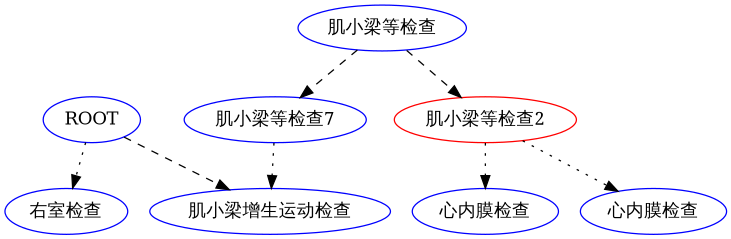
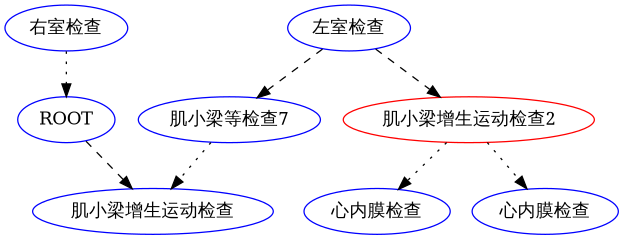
  digraph {
    node [color=blue fontname=SimSun]
    edge [fontname=SimSun style=dotted]
    n1 [label=ROOT fontname=""]
    n2 [label="右室检查"]
    n3 [label="肌小梁增生运动检查"]
-   n4 [label="肌小梁等检查"]
+   n4 [label="左室检查"]
    n5 [label="肌小梁等检查7"]
-   n6 [color=red label="肌小梁等检查2"]
+   n6 [color=red label="肌小梁增生运动检查2"]
    n7 [label="心内膜检查"]
    n8 [label="心内膜检查"]
-   n1 -> n2
+   n2 -> n1
    n1 -> n3 [style=dashed]
    n4 -> n5 [style=dashed]
    n4 -> n6 [style=dashed]
    n5 -> n3
    n6 -> n7
    n6 -> n8
  }
